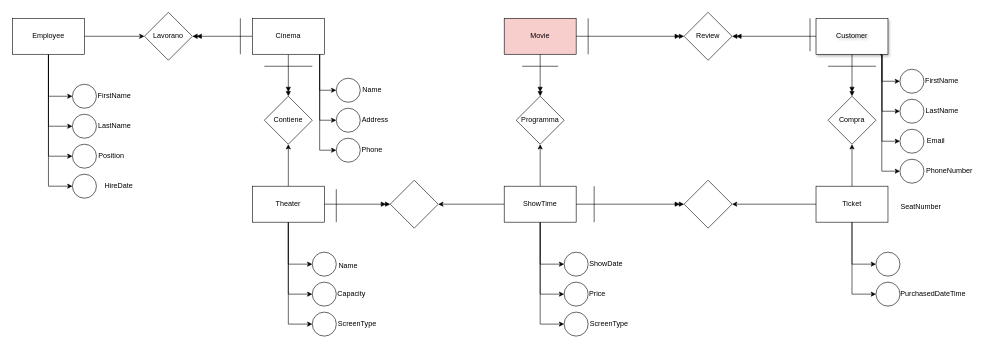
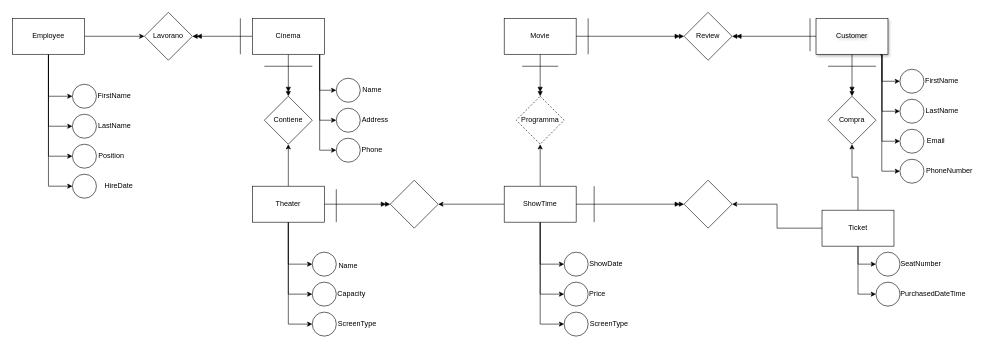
  <mxCell id="0" />
  <mxCell id="1" parent="0" />
  <mxCell id="2" style="edgeStyle=orthogonalEdgeStyle;rounded=0;orthogonalLoop=1;jettySize=auto;html=1;endArrow=doubleBlock;endFill=1;" edge="1" parent="1" source="7" target="42"><mxGeometry relative="1" as="geometry" /></mxCell>
  <mxCell id="3" style="edgeStyle=orthogonalEdgeStyle;rounded=0;orthogonalLoop=1;jettySize=auto;html=1;endArrow=doubleBlock;endFill=1;" edge="1" parent="1" source="7" target="44"><mxGeometry relative="1" as="geometry" /></mxCell>
  <mxCell id="4" style="edgeStyle=orthogonalEdgeStyle;rounded=0;orthogonalLoop=1;jettySize=auto;html=1;entryX=0;entryY=0.5;entryDx=0;entryDy=0;exitX=0.936;exitY=1.008;exitDx=0;exitDy=0;exitPerimeter=0;" edge="1" parent="1" source="7" target="67"><mxGeometry relative="1" as="geometry" /></mxCell>
  <mxCell id="5" style="edgeStyle=orthogonalEdgeStyle;rounded=0;orthogonalLoop=1;jettySize=auto;html=1;entryX=0;entryY=0.5;entryDx=0;entryDy=0;exitX=0.934;exitY=0.998;exitDx=0;exitDy=0;exitPerimeter=0;" edge="1" parent="1" source="7" target="66"><mxGeometry relative="1" as="geometry" /></mxCell>
  <mxCell id="6" style="edgeStyle=orthogonalEdgeStyle;rounded=0;orthogonalLoop=1;jettySize=auto;html=1;entryX=0;entryY=0.5;entryDx=0;entryDy=0;exitX=0.936;exitY=0.996;exitDx=0;exitDy=0;exitPerimeter=0;" edge="1" parent="1" source="7" target="68"><mxGeometry relative="1" as="geometry" /></mxCell>
  <mxCell id="7" value="Cinema" style="rounded=0;whiteSpace=wrap;html=1;" vertex="1" parent="1"><mxGeometry x="420" y="30" width="120" height="60" as="geometry" /></mxCell>
  <mxCell id="8" style="edgeStyle=orthogonalEdgeStyle;rounded=0;orthogonalLoop=1;jettySize=auto;html=1;endArrow=classic;endFill=1;" edge="1" parent="1" source="13" target="42"><mxGeometry relative="1" as="geometry" /></mxCell>
  <mxCell id="9" style="edgeStyle=orthogonalEdgeStyle;rounded=0;orthogonalLoop=1;jettySize=auto;html=1;entryX=0;entryY=0.5;entryDx=0;entryDy=0;endArrow=doubleBlock;endFill=1;" edge="1" parent="1" source="13" target="46"><mxGeometry relative="1" as="geometry" /></mxCell>
  <mxCell id="10" style="edgeStyle=orthogonalEdgeStyle;rounded=0;orthogonalLoop=1;jettySize=auto;html=1;entryX=0;entryY=0.5;entryDx=0;entryDy=0;" edge="1" parent="1" source="13" target="72"><mxGeometry relative="1" as="geometry" /></mxCell>
  <mxCell id="11" style="edgeStyle=orthogonalEdgeStyle;rounded=0;orthogonalLoop=1;jettySize=auto;html=1;entryX=0;entryY=0.5;entryDx=0;entryDy=0;" edge="1" parent="1" source="13" target="73"><mxGeometry relative="1" as="geometry" /></mxCell>
  <mxCell id="12" style="edgeStyle=orthogonalEdgeStyle;rounded=0;orthogonalLoop=1;jettySize=auto;html=1;entryX=0;entryY=0.5;entryDx=0;entryDy=0;" edge="1" parent="1" source="13" target="74"><mxGeometry relative="1" as="geometry" /></mxCell>
  <mxCell id="13" value="Theater" style="rounded=0;whiteSpace=wrap;html=1;" vertex="1" parent="1"><mxGeometry x="420" y="310" width="120" height="60" as="geometry" /></mxCell>
  <mxCell id="14" style="edgeStyle=orthogonalEdgeStyle;rounded=0;orthogonalLoop=1;jettySize=auto;html=1;entryX=0.5;entryY=0;entryDx=0;entryDy=0;endArrow=doubleBlock;endFill=1;" edge="1" parent="1" source="16" target="48"><mxGeometry relative="1" as="geometry" /></mxCell>
  <mxCell id="15" style="edgeStyle=orthogonalEdgeStyle;rounded=0;orthogonalLoop=1;jettySize=auto;html=1;endArrow=doubleBlock;endFill=1;" edge="1" parent="1" source="16" target="56"><mxGeometry relative="1" as="geometry"><mxPoint x="970" y="60" as="targetPoint" /></mxGeometry></mxCell>
- <mxCell id="16" value="Movie" style="rounded=0;whiteSpace=wrap;html=1;fillColor=#f8cecc;" vertex="1" parent="1"><mxGeometry x="840" y="30" width="120" height="60" as="geometry" /></mxCell>
+ <mxCell id="16" value="Movie" style="rounded=0;whiteSpace=wrap;html=1;" vertex="1" parent="1"><mxGeometry x="840" y="30" width="120" height="60" as="geometry" /></mxCell>
  <mxCell id="17" style="edgeStyle=orthogonalEdgeStyle;rounded=0;orthogonalLoop=1;jettySize=auto;html=1;" edge="1" parent="1" source="23" target="46"><mxGeometry relative="1" as="geometry" /></mxCell>
  <mxCell id="18" style="edgeStyle=orthogonalEdgeStyle;rounded=0;orthogonalLoop=1;jettySize=auto;html=1;" edge="1" parent="1" source="23" target="48"><mxGeometry relative="1" as="geometry" /></mxCell>
  <mxCell id="19" style="edgeStyle=orthogonalEdgeStyle;rounded=0;orthogonalLoop=1;jettySize=auto;html=1;endArrow=doubleBlock;endFill=1;" edge="1" parent="1" source="23" target="51"><mxGeometry relative="1" as="geometry" /></mxCell>
  <mxCell id="20" style="edgeStyle=orthogonalEdgeStyle;rounded=0;orthogonalLoop=1;jettySize=auto;html=1;entryX=0;entryY=0.5;entryDx=0;entryDy=0;" edge="1" parent="1" source="23" target="79"><mxGeometry relative="1" as="geometry" /></mxCell>
  <mxCell id="21" style="edgeStyle=orthogonalEdgeStyle;rounded=0;orthogonalLoop=1;jettySize=auto;html=1;entryX=0;entryY=0.5;entryDx=0;entryDy=0;" edge="1" parent="1" source="23" target="80"><mxGeometry relative="1" as="geometry" /></mxCell>
  <mxCell id="22" style="edgeStyle=orthogonalEdgeStyle;rounded=0;orthogonalLoop=1;jettySize=auto;html=1;entryX=0;entryY=0.5;entryDx=0;entryDy=0;" edge="1" parent="1" source="23" target="81"><mxGeometry relative="1" as="geometry" /></mxCell>
  <mxCell id="23" value="ShowTime" style="rounded=0;whiteSpace=wrap;html=1;" vertex="1" parent="1"><mxGeometry x="840" y="310" width="120" height="60" as="geometry" /></mxCell>
  <mxCell id="24" style="edgeStyle=orthogonalEdgeStyle;rounded=0;orthogonalLoop=1;jettySize=auto;html=1;" edge="1" parent="1" source="28" target="50"><mxGeometry relative="1" as="geometry" /></mxCell>
  <mxCell id="25" style="edgeStyle=orthogonalEdgeStyle;rounded=0;orthogonalLoop=1;jettySize=auto;html=1;" edge="1" parent="1" source="28" target="51"><mxGeometry relative="1" as="geometry" /></mxCell>
  <mxCell id="26" style="edgeStyle=orthogonalEdgeStyle;rounded=0;orthogonalLoop=1;jettySize=auto;html=1;entryX=0;entryY=0.5;entryDx=0;entryDy=0;" edge="1" parent="1" source="28" target="86"><mxGeometry relative="1" as="geometry" /></mxCell>
  <mxCell id="27" style="edgeStyle=orthogonalEdgeStyle;rounded=0;orthogonalLoop=1;jettySize=auto;html=1;entryX=0;entryY=0.5;entryDx=0;entryDy=0;" edge="1" parent="1" source="28" target="87"><mxGeometry relative="1" as="geometry" /></mxCell>
- <mxCell id="28" value="Ticket" style="rounded=0;whiteSpace=wrap;html=1;" vertex="1" parent="1"><mxGeometry x="1360" y="310" width="120" height="60" as="geometry" /></mxCell>
+ <mxCell id="28" value="Ticket" style="rounded=0;whiteSpace=wrap;html=1;" vertex="1" parent="1"><mxGeometry x="1370" y="350" width="120" height="60" as="geometry" /></mxCell>
  <mxCell id="29" style="edgeStyle=orthogonalEdgeStyle;rounded=0;orthogonalLoop=1;jettySize=auto;html=1;entryX=0.5;entryY=0;entryDx=0;entryDy=0;endArrow=doubleBlock;endFill=1;" edge="1" parent="1" source="35" target="50"><mxGeometry relative="1" as="geometry" /></mxCell>
  <mxCell id="30" style="edgeStyle=orthogonalEdgeStyle;rounded=0;orthogonalLoop=1;jettySize=auto;html=1;endArrow=doubleBlock;endFill=1;entryX=1;entryY=0.5;entryDx=0;entryDy=0;" edge="1" parent="1" source="35" target="56"><mxGeometry relative="1" as="geometry"><mxPoint x="1400" y="60" as="targetPoint" /></mxGeometry></mxCell>
  <mxCell id="31" style="edgeStyle=orthogonalEdgeStyle;rounded=0;orthogonalLoop=1;jettySize=auto;html=1;entryX=0;entryY=0.5;entryDx=0;entryDy=0;exitX=0.89;exitY=1.008;exitDx=0;exitDy=0;exitPerimeter=0;" edge="1" parent="1" source="35" target="90"><mxGeometry relative="1" as="geometry"><Array as="points"><mxPoint x="1470" y="90" /><mxPoint x="1470" y="135" /></Array></mxGeometry></mxCell>
  <mxCell id="32" style="edgeStyle=orthogonalEdgeStyle;rounded=0;orthogonalLoop=1;jettySize=auto;html=1;entryX=0;entryY=0.5;entryDx=0;entryDy=0;exitX=0.894;exitY=1.011;exitDx=0;exitDy=0;exitPerimeter=0;" edge="1" parent="1" source="35" target="91"><mxGeometry relative="1" as="geometry"><Array as="points"><mxPoint x="1470" y="91" /><mxPoint x="1470" y="185" /></Array></mxGeometry></mxCell>
  <mxCell id="33" style="edgeStyle=orthogonalEdgeStyle;rounded=0;orthogonalLoop=1;jettySize=auto;html=1;entryX=0;entryY=0.5;entryDx=0;entryDy=0;exitX=0.887;exitY=1.011;exitDx=0;exitDy=0;exitPerimeter=0;" edge="1" parent="1" source="35" target="92"><mxGeometry relative="1" as="geometry"><Array as="points"><mxPoint x="1470" y="91" /><mxPoint x="1470" y="235" /></Array></mxGeometry></mxCell>
  <mxCell id="34" style="edgeStyle=orthogonalEdgeStyle;rounded=0;orthogonalLoop=1;jettySize=auto;html=1;entryX=0;entryY=0.5;entryDx=0;entryDy=0;exitX=0.914;exitY=1.005;exitDx=0;exitDy=0;exitPerimeter=0;" edge="1" parent="1" source="35" target="97"><mxGeometry relative="1" as="geometry" /></mxCell>
  <mxCell id="35" value="Customer" style="rounded=0;whiteSpace=wrap;html=1;glass=0;shadow=1;textShadow=1;" vertex="1" parent="1"><mxGeometry x="1360" y="30" width="120" height="60" as="geometry" /></mxCell>
  <mxCell id="36" style="edgeStyle=orthogonalEdgeStyle;rounded=0;orthogonalLoop=1;jettySize=auto;html=1;entryX=0;entryY=0.5;entryDx=0;entryDy=0;" edge="1" parent="1" source="41" target="44"><mxGeometry relative="1" as="geometry" /></mxCell>
  <mxCell id="37" style="edgeStyle=orthogonalEdgeStyle;rounded=0;orthogonalLoop=1;jettySize=auto;html=1;entryX=0;entryY=0.5;entryDx=0;entryDy=0;" edge="1" parent="1" source="41" target="57"><mxGeometry relative="1" as="geometry" /></mxCell>
  <mxCell id="38" style="edgeStyle=orthogonalEdgeStyle;rounded=0;orthogonalLoop=1;jettySize=auto;html=1;entryX=0;entryY=0.5;entryDx=0;entryDy=0;" edge="1" parent="1" source="41" target="58"><mxGeometry relative="1" as="geometry" /></mxCell>
  <mxCell id="39" style="edgeStyle=orthogonalEdgeStyle;rounded=0;orthogonalLoop=1;jettySize=auto;html=1;entryX=0;entryY=0.5;entryDx=0;entryDy=0;" edge="1" parent="1" source="41" target="59"><mxGeometry relative="1" as="geometry" /></mxCell>
  <mxCell id="40" style="edgeStyle=orthogonalEdgeStyle;rounded=0;orthogonalLoop=1;jettySize=auto;html=1;entryX=0;entryY=0.5;entryDx=0;entryDy=0;" edge="1" parent="1" source="41" target="64"><mxGeometry relative="1" as="geometry" /></mxCell>
  <mxCell id="41" value="Employee" style="rounded=0;whiteSpace=wrap;html=1;" vertex="1" parent="1"><mxGeometry x="20" y="30" width="120" height="60" as="geometry" /></mxCell>
  <mxCell id="42" value="Contiene" style="rhombus;whiteSpace=wrap;html=1;" vertex="1" parent="1"><mxGeometry x="440" y="160" width="80" height="80" as="geometry" /></mxCell>
  <mxCell id="43" value="" style="endArrow=none;html=1;rounded=0;" edge="1" parent="1"><mxGeometry width="50" height="50" relative="1" as="geometry"><mxPoint x="440" y="110" as="sourcePoint" /><mxPoint x="520" y="110" as="targetPoint" /></mxGeometry></mxCell>
  <mxCell id="44" value="Lavorano" style="rhombus;whiteSpace=wrap;html=1;" vertex="1" parent="1"><mxGeometry x="240" y="20" width="80" height="80" as="geometry" /></mxCell>
  <mxCell id="45" value="" style="endArrow=none;html=1;rounded=0;" edge="1" parent="1"><mxGeometry width="50" height="50" relative="1" as="geometry"><mxPoint x="400" y="30" as="sourcePoint" /><mxPoint x="400" y="90" as="targetPoint" /></mxGeometry></mxCell>
  <mxCell id="46" value="" style="rhombus;whiteSpace=wrap;html=1;" vertex="1" parent="1"><mxGeometry x="650" y="300" width="80" height="80" as="geometry" /></mxCell>
  <mxCell id="47" value="" style="endArrow=none;html=1;rounded=0;" edge="1" parent="1"><mxGeometry width="50" height="50" relative="1" as="geometry"><mxPoint x="560" y="370" as="sourcePoint" /><mxPoint x="560" y="315" as="targetPoint" /></mxGeometry></mxCell>
- <mxCell id="48" value="Programma" style="rhombus;whiteSpace=wrap;html=1;" vertex="1" parent="1"><mxGeometry x="860" y="160" width="80" height="80" as="geometry" /></mxCell>
+ <mxCell id="48" value="Programma" style="rhombus;whiteSpace=wrap;html=1;dashed=1;" vertex="1" parent="1"><mxGeometry x="860" y="160" width="80" height="80" as="geometry" /></mxCell>
  <mxCell id="49" value="" style="endArrow=none;html=1;rounded=0;" edge="1" parent="1"><mxGeometry width="50" height="50" relative="1" as="geometry"><mxPoint x="870" y="110" as="sourcePoint" /><mxPoint x="930" y="110" as="targetPoint" /></mxGeometry></mxCell>
  <mxCell id="50" value="Compra" style="rhombus;whiteSpace=wrap;html=1;" vertex="1" parent="1"><mxGeometry x="1380" y="160" width="80" height="80" as="geometry" /></mxCell>
  <mxCell id="51" value="" style="rhombus;whiteSpace=wrap;html=1;" vertex="1" parent="1"><mxGeometry x="1140" y="300" width="80" height="80" as="geometry" /></mxCell>
  <mxCell id="52" value="" style="endArrow=none;html=1;rounded=0;" edge="1" parent="1"><mxGeometry width="50" height="50" relative="1" as="geometry"><mxPoint x="980" y="90" as="sourcePoint" /><mxPoint x="980" y="30" as="targetPoint" /></mxGeometry></mxCell>
  <mxCell id="53" value="" style="endArrow=none;html=1;rounded=0;" edge="1" parent="1"><mxGeometry width="50" height="50" relative="1" as="geometry"><mxPoint x="1350" y="85" as="sourcePoint" /><mxPoint x="1350" y="30" as="targetPoint" /></mxGeometry></mxCell>
  <mxCell id="54" value="" style="endArrow=none;html=1;rounded=0;" edge="1" parent="1"><mxGeometry width="50" height="50" relative="1" as="geometry"><mxPoint x="990" y="370" as="sourcePoint" /><mxPoint x="990" y="310" as="targetPoint" /></mxGeometry></mxCell>
  <mxCell id="55" value="" style="endArrow=none;html=1;rounded=0;" edge="1" parent="1"><mxGeometry width="50" height="50" relative="1" as="geometry"><mxPoint x="1380" y="110" as="sourcePoint" /><mxPoint x="1460" y="110" as="targetPoint" /></mxGeometry></mxCell>
  <mxCell id="56" value="Review" style="rhombus;whiteSpace=wrap;html=1;" vertex="1" parent="1"><mxGeometry x="1140" y="20" width="80" height="80" as="geometry" /></mxCell>
  <mxCell id="57" value="" style="ellipse;whiteSpace=wrap;html=1;aspect=fixed;" vertex="1" parent="1"><mxGeometry x="120" y="140" width="40" height="40" as="geometry" /></mxCell>
  <mxCell id="58" value="" style="ellipse;whiteSpace=wrap;html=1;aspect=fixed;" vertex="1" parent="1"><mxGeometry x="120" y="190" width="40" height="40" as="geometry" /></mxCell>
  <mxCell id="59" value="" style="ellipse;whiteSpace=wrap;html=1;aspect=fixed;" vertex="1" parent="1"><mxGeometry x="120" y="240" width="40" height="40" as="geometry" /></mxCell>
  <mxCell id="60" value="FirstName" style="text;html=1;align=center;verticalAlign=middle;whiteSpace=wrap;rounded=0;" vertex="1" parent="1"><mxGeometry x="160" y="145" width="60" height="30" as="geometry" /></mxCell>
  <mxCell id="61" value="LastName" style="text;html=1;align=center;verticalAlign=middle;resizable=0;points=[];autosize=1;strokeColor=none;fillColor=none;" vertex="1" parent="1"><mxGeometry x="150" y="195" width="80" height="30" as="geometry" /></mxCell>
  <mxCell id="62" value="Position" style="text;html=1;align=center;verticalAlign=middle;whiteSpace=wrap;rounded=0;" vertex="1" parent="1"><mxGeometry x="160" y="245" width="50" height="30" as="geometry" /></mxCell>
  <mxCell id="63" style="edgeStyle=orthogonalEdgeStyle;rounded=0;orthogonalLoop=1;jettySize=auto;html=1;exitX=0.5;exitY=1;exitDx=0;exitDy=0;" edge="1" parent="1" source="62" target="62"><mxGeometry relative="1" as="geometry" /></mxCell>
  <mxCell id="64" value="" style="ellipse;whiteSpace=wrap;html=1;aspect=fixed;" vertex="1" parent="1"><mxGeometry x="120" y="290" width="40" height="40" as="geometry" /></mxCell>
  <mxCell id="65" value="HireDate" style="text;html=1;align=center;verticalAlign=middle;whiteSpace=wrap;rounded=0;" vertex="1" parent="1"><mxGeometry x="170" y="295" width="55" height="30" as="geometry" /></mxCell>
  <mxCell id="66" value="" style="ellipse;whiteSpace=wrap;html=1;aspect=fixed;" vertex="1" parent="1"><mxGeometry x="560" y="130" width="40" height="40" as="geometry" /></mxCell>
  <mxCell id="67" value="" style="ellipse;whiteSpace=wrap;html=1;aspect=fixed;" vertex="1" parent="1"><mxGeometry x="560" y="180" width="40" height="40" as="geometry" /></mxCell>
  <mxCell id="68" value="" style="ellipse;whiteSpace=wrap;html=1;aspect=fixed;" vertex="1" parent="1"><mxGeometry x="560" y="230" width="40" height="40" as="geometry" /></mxCell>
  <mxCell id="69" value="Name" style="text;html=1;align=center;verticalAlign=middle;whiteSpace=wrap;rounded=0;" vertex="1" parent="1"><mxGeometry x="590" y="135" width="60" height="30" as="geometry" /></mxCell>
  <mxCell id="70" value="Address" style="text;html=1;align=center;verticalAlign=middle;whiteSpace=wrap;rounded=0;" vertex="1" parent="1"><mxGeometry x="600" y="185" width="50" height="30" as="geometry" /></mxCell>
  <mxCell id="71" value="Phone" style="text;html=1;align=center;verticalAlign=middle;whiteSpace=wrap;rounded=0;" vertex="1" parent="1"><mxGeometry x="590" y="235" width="60" height="30" as="geometry" /></mxCell>
  <mxCell id="72" value="" style="ellipse;whiteSpace=wrap;html=1;aspect=fixed;" vertex="1" parent="1"><mxGeometry x="520" y="420" width="40" height="40" as="geometry" /></mxCell>
  <mxCell id="73" value="" style="ellipse;whiteSpace=wrap;html=1;aspect=fixed;" vertex="1" parent="1"><mxGeometry x="520" y="470" width="40" height="40" as="geometry" /></mxCell>
  <mxCell id="74" value="" style="ellipse;whiteSpace=wrap;html=1;aspect=fixed;" vertex="1" parent="1"><mxGeometry x="520" y="520" width="40" height="40" as="geometry" /></mxCell>
  <mxCell id="75" value="Name" style="text;html=1;align=center;verticalAlign=middle;whiteSpace=wrap;rounded=0;" vertex="1" parent="1"><mxGeometry x="550" y="425" width="60" height="35" as="geometry" /></mxCell>
  <mxCell id="76" value="Capacity" style="text;html=1;align=center;verticalAlign=middle;resizable=0;points=[];autosize=1;strokeColor=none;fillColor=none;" vertex="1" parent="1"><mxGeometry x="550" y="475" width="70" height="30" as="geometry" /></mxCell>
  <mxCell id="77" value="ScreenType" style="text;html=1;align=center;verticalAlign=middle;whiteSpace=wrap;rounded=0;" vertex="1" parent="1"><mxGeometry x="570" y="525" width="50" height="30" as="geometry" /></mxCell>
  <mxCell id="78" style="edgeStyle=orthogonalEdgeStyle;rounded=0;orthogonalLoop=1;jettySize=auto;html=1;exitX=0.5;exitY=1;exitDx=0;exitDy=0;" edge="1" source="77" target="77" parent="1"><mxGeometry relative="1" as="geometry" /></mxCell>
  <mxCell id="79" value="" style="ellipse;whiteSpace=wrap;html=1;aspect=fixed;" vertex="1" parent="1"><mxGeometry x="940" y="420" width="40" height="40" as="geometry" /></mxCell>
  <mxCell id="80" value="" style="ellipse;whiteSpace=wrap;html=1;aspect=fixed;" vertex="1" parent="1"><mxGeometry x="940" y="470" width="40" height="40" as="geometry" /></mxCell>
  <mxCell id="81" value="" style="ellipse;whiteSpace=wrap;html=1;aspect=fixed;" vertex="1" parent="1"><mxGeometry x="940" y="520" width="40" height="40" as="geometry" /></mxCell>
  <mxCell id="82" value="ShowDate" style="text;html=1;align=center;verticalAlign=middle;whiteSpace=wrap;rounded=0;" vertex="1" parent="1"><mxGeometry x="980" y="422.5" width="60" height="35" as="geometry" /></mxCell>
  <mxCell id="83" value="Price" style="text;html=1;align=center;verticalAlign=middle;resizable=0;points=[];autosize=1;strokeColor=none;fillColor=none;" vertex="1" parent="1"><mxGeometry x="970" y="475" width="50" height="30" as="geometry" /></mxCell>
  <mxCell id="84" value="ScreenType" style="text;html=1;align=center;verticalAlign=middle;whiteSpace=wrap;rounded=0;" vertex="1" parent="1"><mxGeometry x="990" y="525" width="50" height="30" as="geometry" /></mxCell>
  <mxCell id="85" style="edgeStyle=orthogonalEdgeStyle;rounded=0;orthogonalLoop=1;jettySize=auto;html=1;exitX=0.5;exitY=1;exitDx=0;exitDy=0;" edge="1" source="84" target="84" parent="1"><mxGeometry relative="1" as="geometry" /></mxCell>
  <mxCell id="86" value="" style="ellipse;whiteSpace=wrap;html=1;aspect=fixed;" vertex="1" parent="1"><mxGeometry x="1460" y="420" width="40" height="40" as="geometry" /></mxCell>
  <mxCell id="87" value="" style="ellipse;whiteSpace=wrap;html=1;aspect=fixed;" vertex="1" parent="1"><mxGeometry x="1460" y="470" width="40" height="40" as="geometry" /></mxCell>
- <mxCell id="88" value="SeatNumber" style="text;html=1;align=center;verticalAlign=middle;whiteSpace=wrap;rounded=0;" vertex="1" parent="1"><mxGeometry x="1505" y="327.5" width="60" height="35" as="geometry" /></mxCell>
+ <mxCell id="88" value="SeatNumber" style="text;html=1;align=center;verticalAlign=middle;whiteSpace=wrap;rounded=0;" vertex="1" parent="1"><mxGeometry x="1505" y="422.5" width="60" height="35" as="geometry" /></mxCell>
  <mxCell id="89" value="PurchasedDateTime" style="text;html=1;align=center;verticalAlign=middle;resizable=0;points=[];autosize=1;strokeColor=none;fillColor=none;" vertex="1" parent="1"><mxGeometry x="1490" y="475" width="130" height="30" as="geometry" /></mxCell>
  <mxCell id="90" value="" style="ellipse;whiteSpace=wrap;html=1;aspect=fixed;" vertex="1" parent="1"><mxGeometry x="1500" y="115" width="40" height="40" as="geometry" /></mxCell>
  <mxCell id="91" value="" style="ellipse;whiteSpace=wrap;html=1;aspect=fixed;" vertex="1" parent="1"><mxGeometry x="1500" y="165" width="40" height="40" as="geometry" /></mxCell>
  <mxCell id="92" value="" style="ellipse;whiteSpace=wrap;html=1;aspect=fixed;" vertex="1" parent="1"><mxGeometry x="1500" y="215" width="40" height="40" as="geometry" /></mxCell>
  <mxCell id="93" value="FirstName" style="text;html=1;align=center;verticalAlign=middle;whiteSpace=wrap;rounded=0;" vertex="1" parent="1"><mxGeometry x="1540" y="120" width="60" height="30" as="geometry" /></mxCell>
  <mxCell id="94" value="LastName" style="text;html=1;align=center;verticalAlign=middle;resizable=0;points=[];autosize=1;strokeColor=none;fillColor=none;" vertex="1" parent="1"><mxGeometry x="1530" y="170" width="80" height="30" as="geometry" /></mxCell>
  <mxCell id="95" value="Email" style="text;html=1;align=center;verticalAlign=middle;whiteSpace=wrap;rounded=0;" vertex="1" parent="1"><mxGeometry x="1530" y="220" width="60" height="30" as="geometry" /></mxCell>
  <mxCell id="96" style="edgeStyle=orthogonalEdgeStyle;rounded=0;orthogonalLoop=1;jettySize=auto;html=1;exitX=0.5;exitY=1;exitDx=0;exitDy=0;" edge="1" source="95" target="95" parent="1"><mxGeometry relative="1" as="geometry" /></mxCell>
  <mxCell id="97" value="" style="ellipse;whiteSpace=wrap;html=1;aspect=fixed;" vertex="1" parent="1"><mxGeometry x="1500" y="265" width="40" height="40" as="geometry" /></mxCell>
  <mxCell id="98" value="PhoneNumber" style="text;html=1;align=center;verticalAlign=middle;whiteSpace=wrap;rounded=0;" vertex="1" parent="1"><mxGeometry x="1555" y="270" width="55" height="30" as="geometry" /></mxCell>
